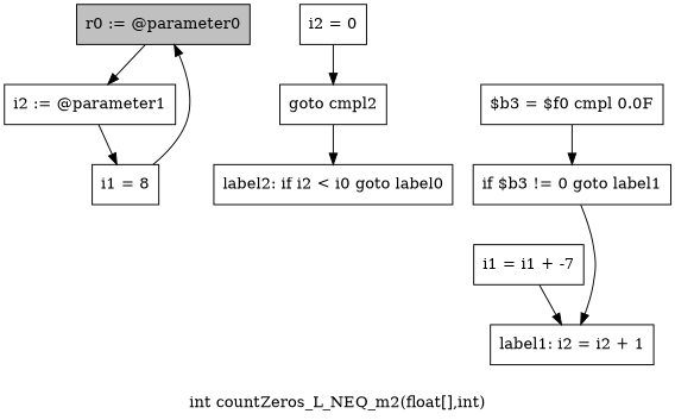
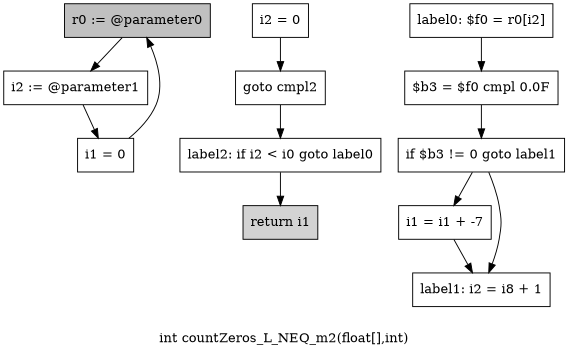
  digraph {
    label="int countZeros_L_NEQ_m2(float[],int)"
    node [shape=box]
    n1 [fillcolor=gray label="r0 := @parameter0" style=filled]
    n2 [label="i2 := @parameter1"]
-   n3 [label="i1 = 8"]
+   n3 [label="i1 = 0"]
    n4 [label="i2 = 0"]
    n5 [label="goto cmpl2"]
    n6 [label="label2: if i2 < i0 goto label0"]
+   n7 [fillcolor=lightgray label="return i1" style=filled]
+   n8 [label="label0: $f0 = r0[i2]"]
    n9 [label="$b3 = $f0 cmpl 0.0F"]
    n10 [label="if $b3 != 0 goto label1"]
    n11 [label="i1 = i1 + -7"]
-   n12 [label="label1: i2 = i2 + 1"]
+   n12 [label="label1: i2 = i8 + 1"]
    n1 -> n2
    n2 -> n3
    n3 -> n1
    n4 -> n5
    n5 -> n6
+   n6 -> n7
+   n8 -> n9
    n9 -> n10
+   n10 -> n11
    n10 -> n12
    n11 -> n12
  }
